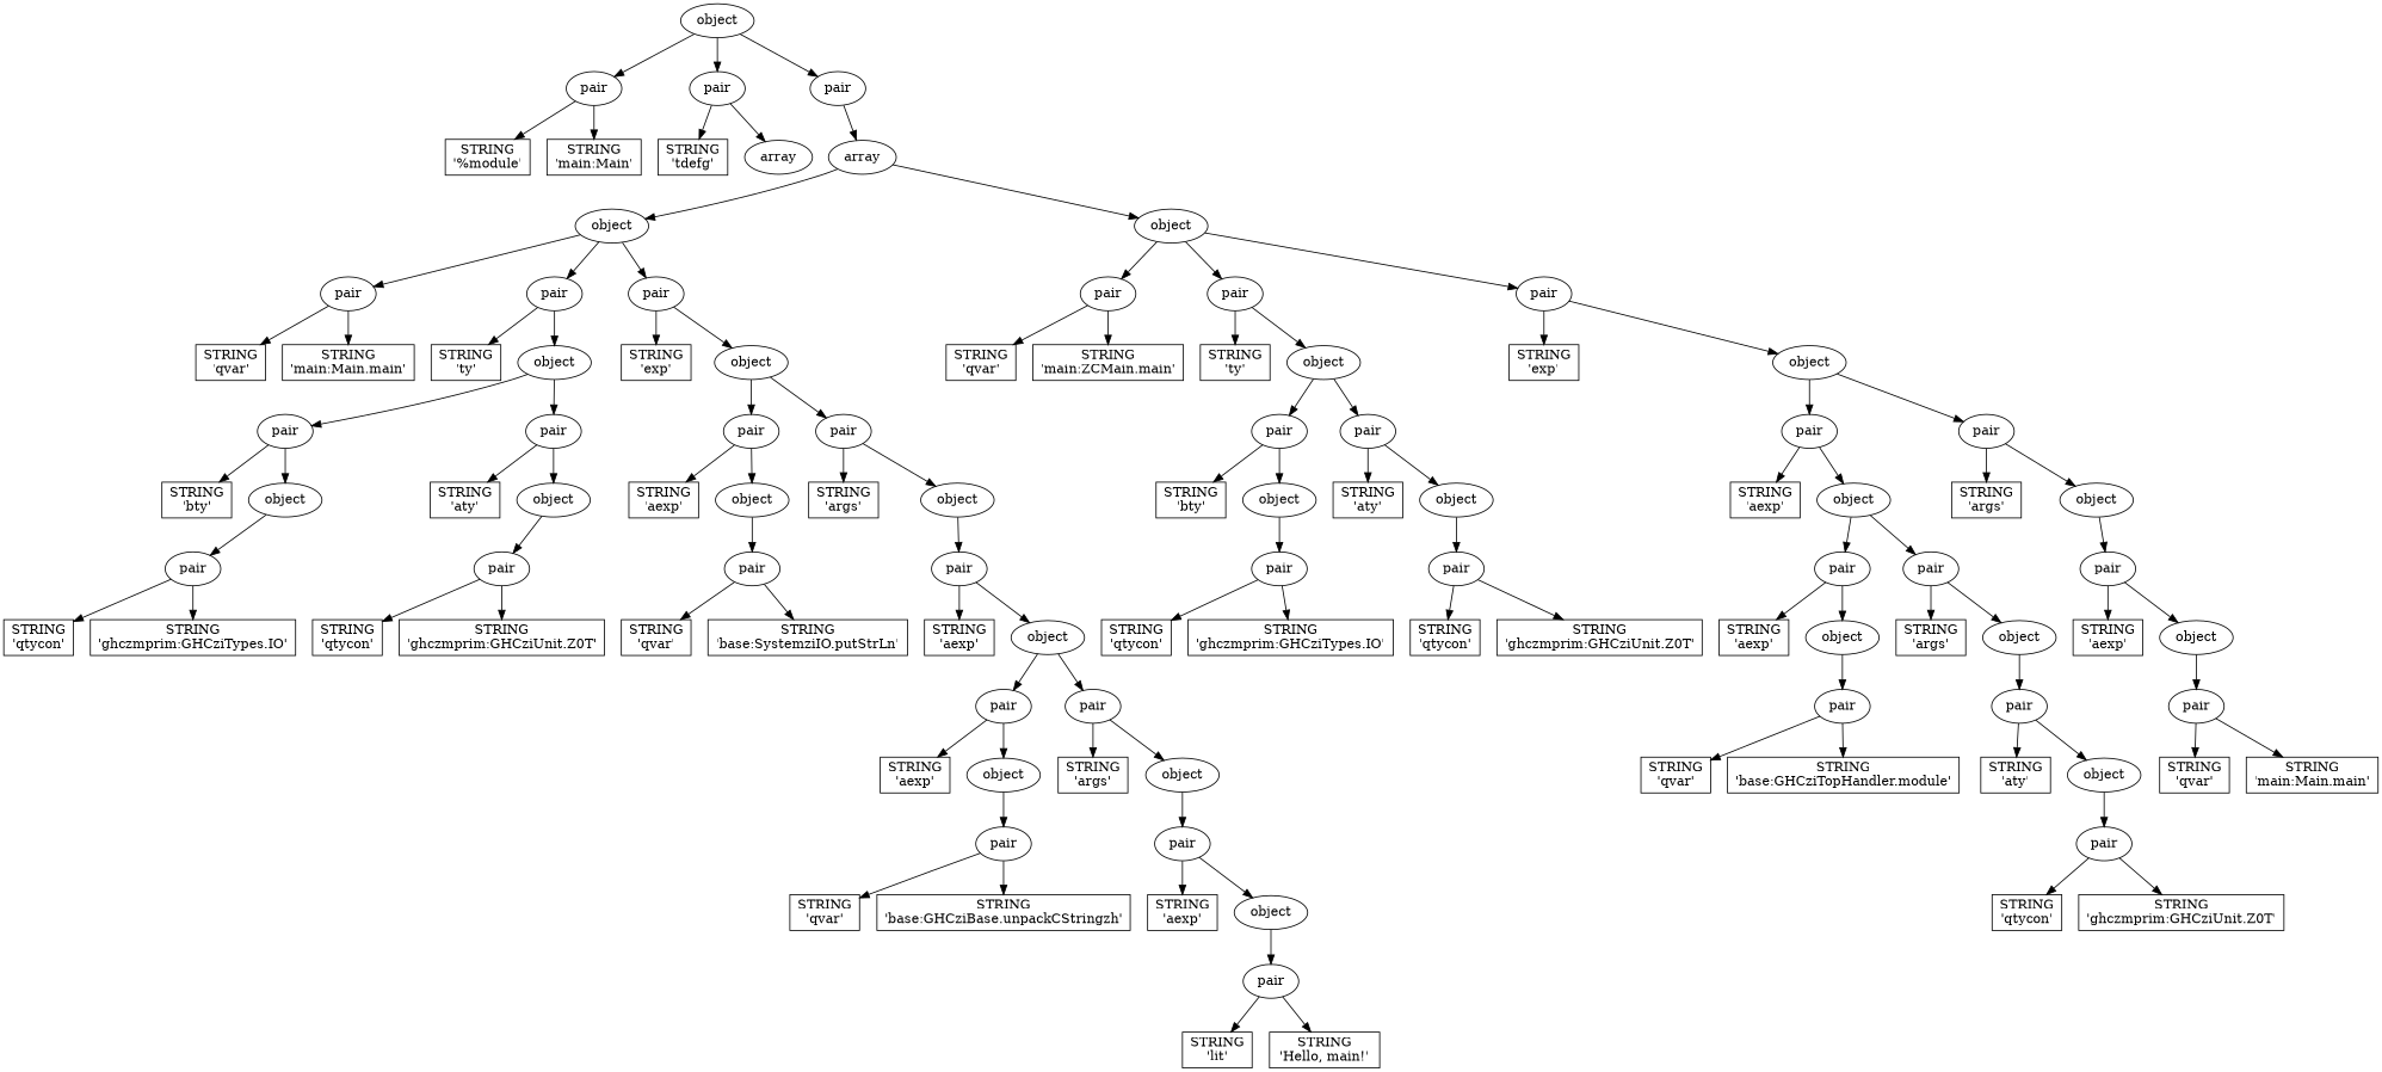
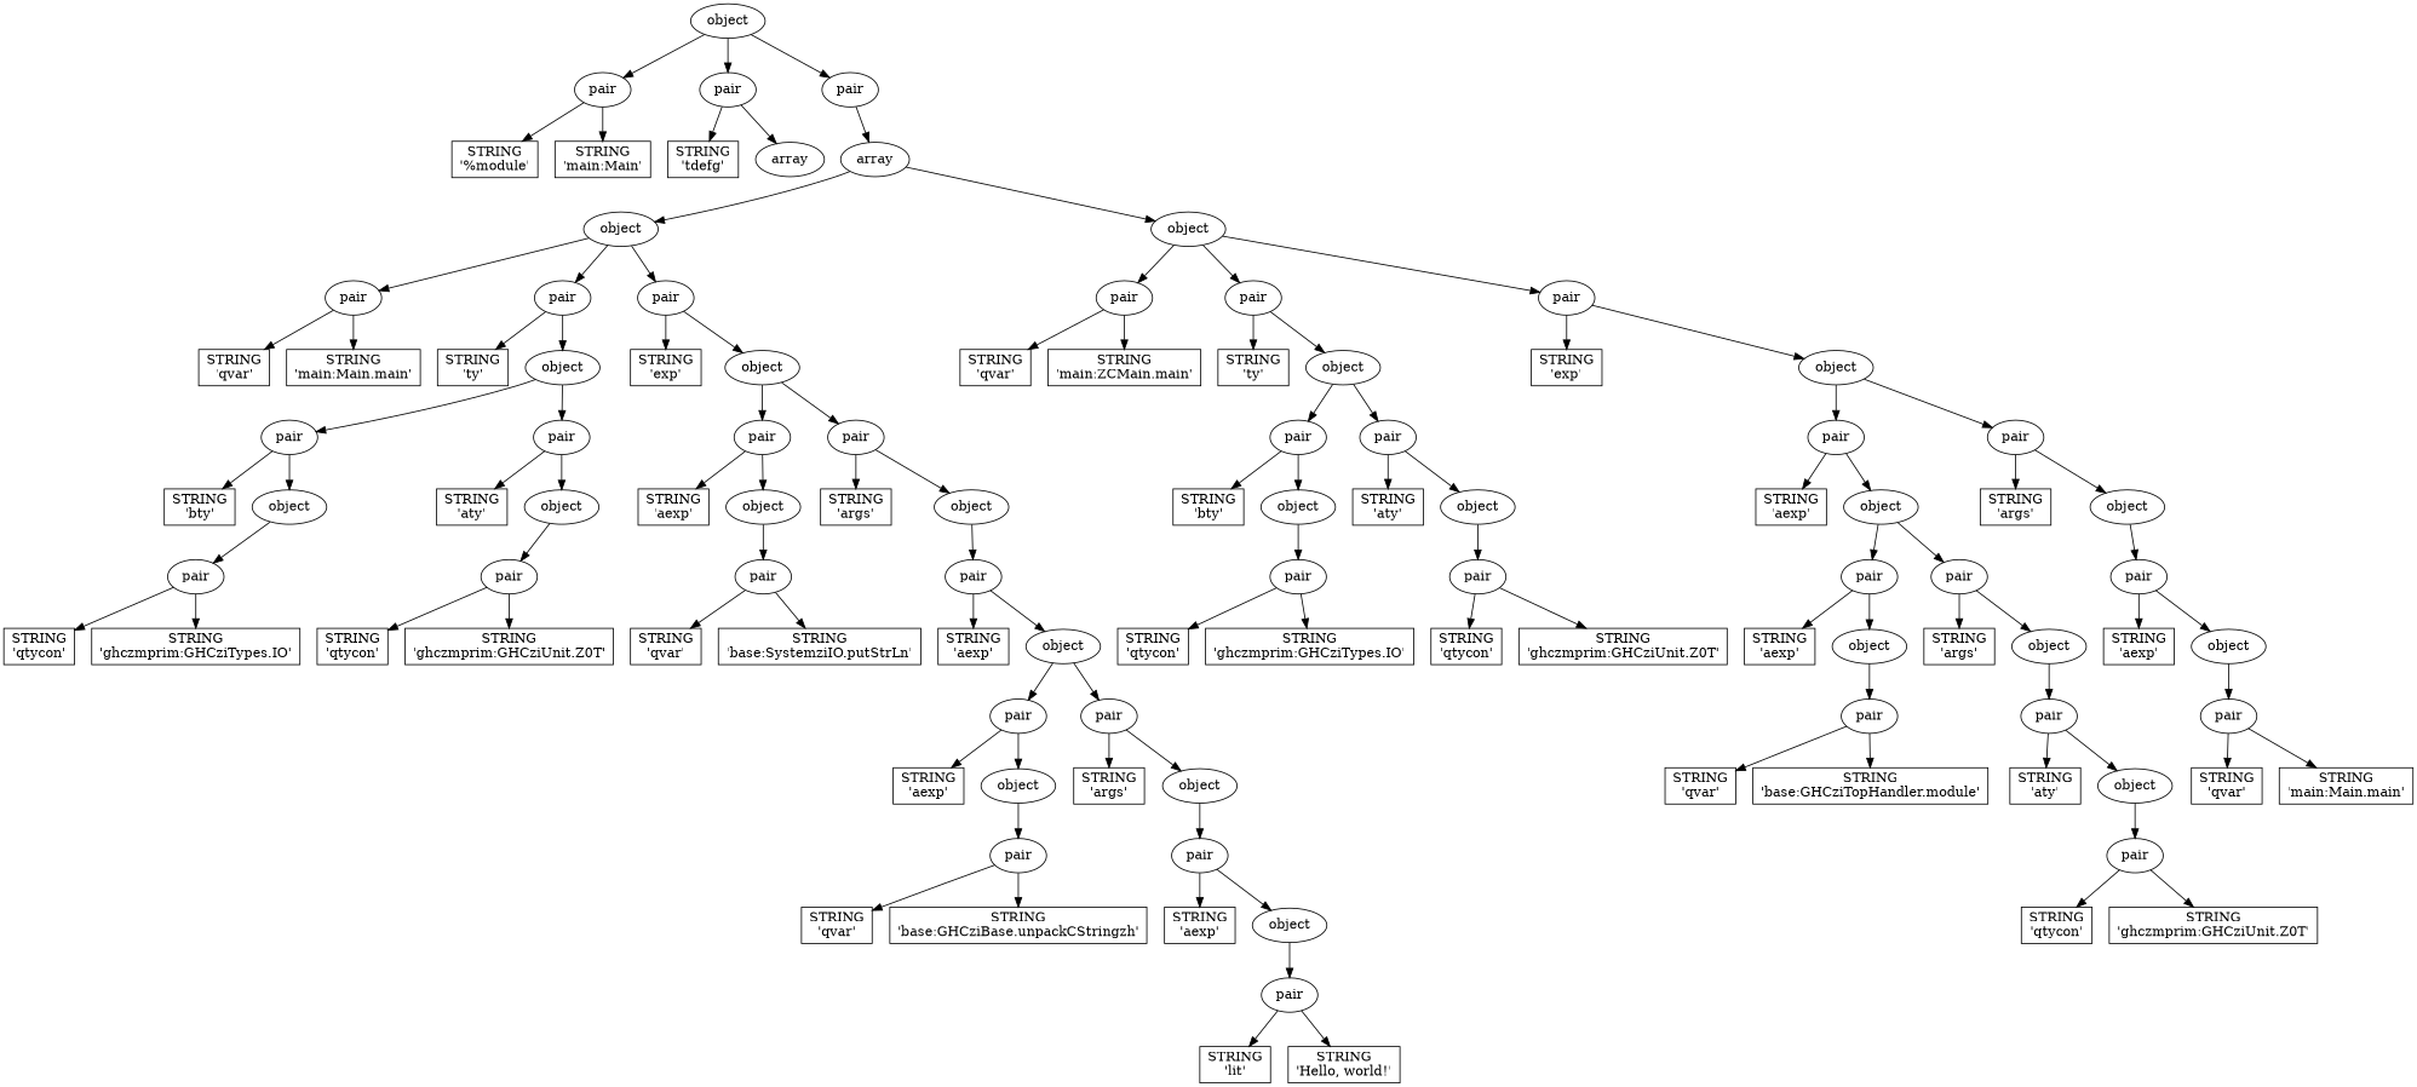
  digraph {
    n1 [label=object]
    n2 [label=pair]
    n3 [label=pair]
    n4 [label=pair]
    n5 [label="STRING\n'%module'" shape=box]
    n6 [label="STRING\n'main:Main'" shape=box]
    n7 [label="STRING\n'tdefg'" shape=box]
    n8 [label=array]
    n9 [label=array]
    n10 [label=object]
    n11 [label=object]
    n12 [label=pair]
    n13 [label=pair]
    n14 [label=pair]
    n15 [label=pair]
    n16 [label=pair]
    n17 [label=pair]
    n18 [label="STRING\n'qvar'" shape=box]
    n19 [label="STRING\n'main:Main.main'" shape=box]
    n20 [label="STRING\n'ty'" shape=box]
    n21 [label=object]
    n22 [label="STRING\n'exp'" shape=box]
    n23 [label=object]
    n24 [label=pair]
    n25 [label=pair]
    n26 [label="STRING\n'bty'" shape=box]
    n27 [label=object]
    n28 [label="STRING\n'aty'" shape=box]
    n29 [label=object]
    n30 [label=pair]
    n31 [label="STRING\n'qtycon'" shape=box]
    n32 [label="STRING\n'ghczmprim:GHCziTypes.IO'" shape=box]
    n33 [label=pair]
    n34 [label="STRING\n'qtycon'" shape=box]
    n35 [label="STRING\n'ghczmprim:GHCziUnit.Z0T'" shape=box]
    n36 [label=pair]
    n37 [label=pair]
    n38 [label="STRING\n'aexp'" shape=box]
    n39 [label=object]
    n40 [label="STRING\n'args'" shape=box]
    n41 [label=object]
    n42 [label=pair]
    n43 [label="STRING\n'qvar'" shape=box]
    n44 [label="STRING\n'base:SystemziIO.putStrLn'" shape=box]
    n45 [label=pair]
    n46 [label="STRING\n'aexp'" shape=box]
    n47 [label=object]
    n48 [label=pair]
    n49 [label=pair]
    n50 [label="STRING\n'aexp'" shape=box]
    n51 [label=object]
    n52 [label="STRING\n'args'" shape=box]
    n53 [label=object]
    n54 [label=pair]
    n55 [label="STRING\n'qvar'" shape=box]
    n56 [label="STRING\n'base:GHCziBase.unpackCStringzh'" shape=box]
    n57 [label=pair]
    n58 [label="STRING\n'aexp'" shape=box]
    n59 [label=object]
    n60 [label=pair]
    n61 [label="STRING\n'lit'" shape=box]
-   n62 [label="STRING\n'Hello, main!'" shape=box]
+   n62 [label="STRING\n'Hello, world!'" shape=box]
    n63 [label="STRING\n'qvar'" shape=box]
    n64 [label="STRING\n'main:ZCMain.main'" shape=box]
    n65 [label="STRING\n'ty'" shape=box]
    n66 [label=object]
    n67 [label="STRING\n'exp'" shape=box]
    n68 [label=object]
    n69 [label=pair]
    n70 [label=pair]
    n71 [label="STRING\n'bty'" shape=box]
    n72 [label=object]
    n73 [label="STRING\n'aty'" shape=box]
    n74 [label=object]
    n75 [label=pair]
    n76 [label="STRING\n'qtycon'" shape=box]
    n77 [label="STRING\n'ghczmprim:GHCziTypes.IO'" shape=box]
    n78 [label=pair]
    n79 [label="STRING\n'qtycon'" shape=box]
    n80 [label="STRING\n'ghczmprim:GHCziUnit.Z0T'" shape=box]
    n81 [label=pair]
    n82 [label=pair]
    n83 [label="STRING\n'aexp'" shape=box]
    n84 [label=object]
    n85 [label="STRING\n'args'" shape=box]
    n86 [label=object]
    n87 [label=pair]
    n88 [label=pair]
    n89 [label="STRING\n'aexp'" shape=box]
    n90 [label=object]
    n91 [label="STRING\n'args'" shape=box]
    n92 [label=object]
    n93 [label=pair]
    n94 [label="STRING\n'qvar'" shape=box]
    n95 [label="STRING\n'base:GHCziTopHandler.module'" shape=box]
    n96 [label=pair]
    n97 [label="STRING\n'aty'" shape=box]
    n98 [label=object]
    n99 [label=pair]
    n100 [label="STRING\n'qtycon'" shape=box]
    n101 [label="STRING\n'ghczmprim:GHCziUnit.Z0T'" shape=box]
    n102 [label=pair]
    n103 [label="STRING\n'aexp'" shape=box]
    n104 [label=object]
    n105 [label=pair]
    n106 [label="STRING\n'qvar'" shape=box]
    n107 [label="STRING\n'main:Main.main'" shape=box]
    n1 -> n2
    n1 -> n3
    n1 -> n4
    n2 -> n5
    n2 -> n6
    n3 -> n7
    n3 -> n8
    n4 -> n9
    n9 -> n10
    n9 -> n11
    n10 -> n12
    n10 -> n13
    n10 -> n14
    n11 -> n15
    n11 -> n16
    n11 -> n17
    n12 -> n18
    n12 -> n19
    n13 -> n20
    n13 -> n21
    n14 -> n22
    n14 -> n23
    n15 -> n63
    n15 -> n64
    n16 -> n65
    n16 -> n66
    n17 -> n67
    n17 -> n68
    n21 -> n24
    n21 -> n25
    n23 -> n36
    n23 -> n37
    n24 -> n26
    n24 -> n27
    n25 -> n28
    n25 -> n29
    n27 -> n30
    n29 -> n33
    n30 -> n31
    n30 -> n32
    n33 -> n34
    n33 -> n35
    n36 -> n38
    n36 -> n39
    n37 -> n40
    n37 -> n41
    n39 -> n42
    n41 -> n45
    n42 -> n43
    n42 -> n44
    n45 -> n46
    n45 -> n47
    n47 -> n48
    n47 -> n49
    n48 -> n50
    n48 -> n51
    n49 -> n52
    n49 -> n53
    n51 -> n54
    n53 -> n57
    n54 -> n55
    n54 -> n56
    n57 -> n58
    n57 -> n59
    n59 -> n60
    n60 -> n61
    n60 -> n62
    n66 -> n69
    n66 -> n70
    n68 -> n81
    n68 -> n82
    n69 -> n71
    n69 -> n72
    n70 -> n73
    n70 -> n74
    n72 -> n75
    n74 -> n78
    n75 -> n76
    n75 -> n77
    n78 -> n79
    n78 -> n80
    n81 -> n83
    n81 -> n84
    n82 -> n85
    n82 -> n86
    n84 -> n87
    n84 -> n88
    n86 -> n102
    n87 -> n89
    n87 -> n90
    n88 -> n91
    n88 -> n92
    n90 -> n93
    n92 -> n96
    n93 -> n94
    n93 -> n95
    n96 -> n97
    n96 -> n98
    n98 -> n99
    n99 -> n100
    n99 -> n101
    n102 -> n103
    n102 -> n104
    n104 -> n105
    n105 -> n106
    n105 -> n107
  }
